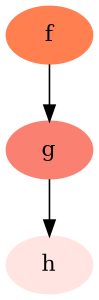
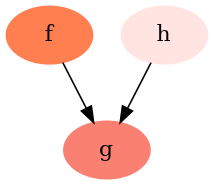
  strict digraph {
    node [style=filled]
    f [color=coral]
    g [color=salmon]
    h [color=mistyrose]
    f -> g
-   g -> h
+   h -> g
  }
